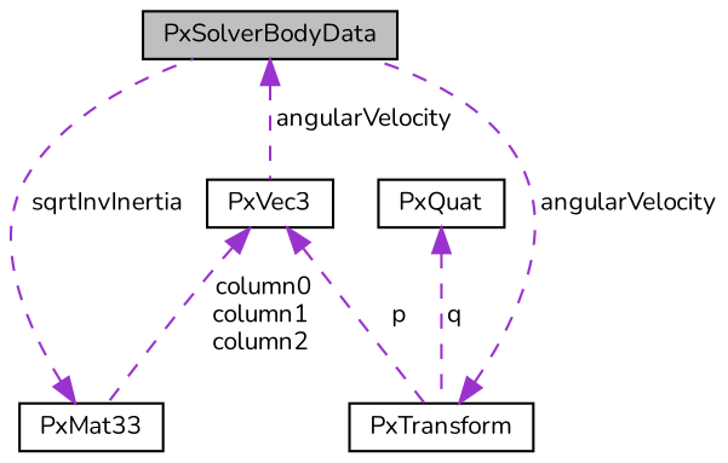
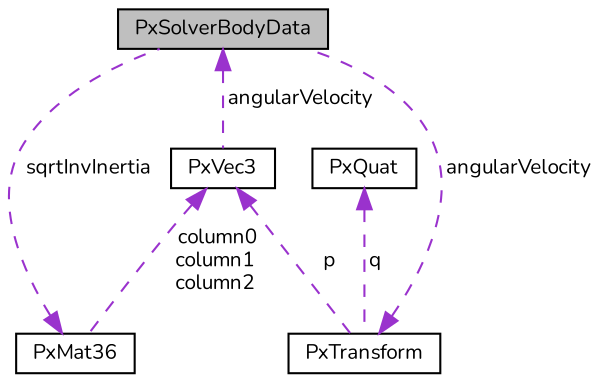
  digraph {
    fontname=Nunito
    node [color=black fillcolor=white fontname=Nunito fontsize=10 shape=record style=filled]
    edge [color=darkorchid3 dir=back fontname=Nunito fontsize=10 labelfontname=Helvetica labelfontsize=10 style=dashed]
    n1 [fillcolor=grey75 fontcolor=black height=0.2 label=PxSolverBodyData width=0.4]
    n2 [height=0.2 label=PxVec3 width=0.4]
    n3 [height=0.2 label=PxTransform width=0.4]
-   n4 [height=0.2 label=PxMat33 width=0.4]
+   n4 [height=0.2 label=PxMat36 width=0.4]
    n5 [height=0.2 label=PxQuat width=0.4]
    n1 -> n2 [label=" angularVelocity"]
    n2 -> n3 [label=" p"]
    n2 -> n4 [label=" column0\ncolumn1\ncolumn2"]
    n3 -> n1 [label=" angularVelocity"]
    n4 -> n1 [label=" sqrtInvInertia"]
    n5 -> n3 [label=" q"]
  }
